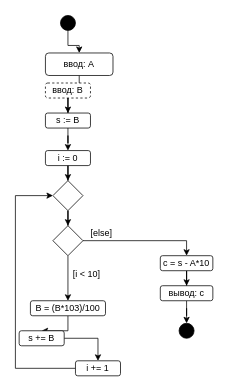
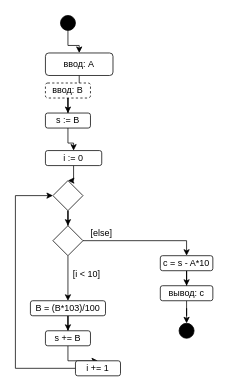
  <mxCell id="0" />
  <mxCell id="1" parent="0" />
  <mxCell id="2" style="edgeStyle=orthogonalEdgeStyle;rounded=0;orthogonalLoop=1;jettySize=auto;html=1;entryX=0.5;entryY=0;entryDx=0;entryDy=0;" edge="1" parent="1" source="3" target="5"><mxGeometry relative="1" as="geometry" /></mxCell>
  <mxCell id="3" value="" style="ellipse;whiteSpace=wrap;html=1;aspect=fixed;fillColor=#000000;" vertex="1" parent="1"><mxGeometry x="80" y="20" width="20" height="20" as="geometry" /></mxCell>
  <mxCell id="4" style="edgeStyle=orthogonalEdgeStyle;rounded=0;orthogonalLoop=1;jettySize=auto;html=1;entryX=0.5;entryY=0;entryDx=0;entryDy=0;" edge="1" parent="1" source="5" target="7"><mxGeometry relative="1" as="geometry" /></mxCell>
  <mxCell id="5" value="ввод: A" style="rounded=1;whiteSpace=wrap;html=1;" vertex="1" parent="1"><mxGeometry x="60" y="70" width="90" height="30" as="geometry" /></mxCell>
  <mxCell id="6" style="edgeStyle=orthogonalEdgeStyle;rounded=0;orthogonalLoop=1;jettySize=auto;html=1;entryX=0.5;entryY=0;entryDx=0;entryDy=0;" edge="1" parent="1" source="7" target="9"><mxGeometry relative="1" as="geometry" /></mxCell>
  <mxCell id="7" value="ввод: B" style="rounded=1;whiteSpace=wrap;html=1;dashed=1;" vertex="1" parent="1"><mxGeometry x="60" y="110" width="60" height="20" as="geometry" /></mxCell>
  <mxCell id="8" style="edgeStyle=orthogonalEdgeStyle;rounded=0;orthogonalLoop=1;jettySize=auto;html=1;entryX=0.5;entryY=0;entryDx=0;entryDy=0;" edge="1" parent="1" source="9" target="16"><mxGeometry relative="1" as="geometry" /></mxCell>
  <mxCell id="9" value="s := B" style="rounded=1;whiteSpace=wrap;html=1;" vertex="1" parent="1"><mxGeometry x="60" y="150" width="60" height="20" as="geometry" /></mxCell>
  <mxCell id="10" style="edgeStyle=orthogonalEdgeStyle;rounded=0;orthogonalLoop=1;jettySize=auto;html=1;entryX=0.5;entryY=0;entryDx=0;entryDy=0;" edge="1" parent="1" source="11" target="14"><mxGeometry relative="1" as="geometry" /></mxCell>
  <mxCell id="11" value="" style="rhombus;whiteSpace=wrap;html=1;" vertex="1" parent="1"><mxGeometry x="70" y="240" width="40" height="40" as="geometry" /></mxCell>
  <mxCell id="12" style="edgeStyle=orthogonalEdgeStyle;rounded=0;orthogonalLoop=1;jettySize=auto;html=1;entryX=0.5;entryY=0;entryDx=0;entryDy=0;" edge="1" parent="1" source="14" target="19"><mxGeometry relative="1" as="geometry"><mxPoint x="-20" y="350" as="targetPoint" /></mxGeometry></mxCell>
  <mxCell id="13" style="edgeStyle=orthogonalEdgeStyle;rounded=0;orthogonalLoop=1;jettySize=auto;html=1;entryX=0.5;entryY=0;entryDx=0;entryDy=0;" edge="1" parent="1" source="14" target="26"><mxGeometry relative="1" as="geometry"><mxPoint x="190" y="320" as="targetPoint" /></mxGeometry></mxCell>
  <mxCell id="14" value="" style="rhombus;whiteSpace=wrap;html=1;" vertex="1" parent="1"><mxGeometry x="70" y="300" width="40" height="40" as="geometry" /></mxCell>
  <mxCell id="15" style="edgeStyle=orthogonalEdgeStyle;rounded=0;orthogonalLoop=1;jettySize=auto;html=1;entryX=0.5;entryY=0;entryDx=0;entryDy=0;" edge="1" parent="1" source="16" target="11"><mxGeometry relative="1" as="geometry" /></mxCell>
- <mxCell id="16" value="i := 0" style="rounded=1;whiteSpace=wrap;html=1;" vertex="1" parent="1"><mxGeometry x="60" y="200" width="60" height="20" as="geometry" /></mxCell>
+ <mxCell id="16" value="i := 0" style="rounded=1;whiteSpace=wrap;html=1;" vertex="1" parent="1"><mxGeometry x="60" y="200" width="75" height="20" as="geometry" /></mxCell>
  <mxCell id="17" value="[i &amp;lt; 10]" style="text;html=1;strokeColor=none;fillColor=none;align=center;verticalAlign=middle;whiteSpace=wrap;rounded=0;" vertex="1" parent="1"><mxGeometry x="90" y="360" width="50" height="10" as="geometry" /></mxCell>
  <mxCell id="18" style="edgeStyle=orthogonalEdgeStyle;rounded=0;orthogonalLoop=1;jettySize=auto;html=1;entryX=0.5;entryY=0;entryDx=0;entryDy=0;" edge="1" parent="1" source="19" target="22"><mxGeometry relative="1" as="geometry" /></mxCell>
  <mxCell id="19" value="B = (B*103)/100" style="rounded=1;whiteSpace=wrap;html=1;" vertex="1" parent="1"><mxGeometry x="40" y="400" width="100" height="20" as="geometry" /></mxCell>
  <mxCell id="20" value="[else]" style="text;html=1;strokeColor=none;fillColor=none;align=center;verticalAlign=middle;whiteSpace=wrap;rounded=0;" vertex="1" parent="1"><mxGeometry x="110" y="305" width="50" height="10" as="geometry" /></mxCell>
  <mxCell id="21" style="edgeStyle=orthogonalEdgeStyle;rounded=0;orthogonalLoop=1;jettySize=auto;html=1;entryX=0.5;entryY=0;entryDx=0;entryDy=0;" edge="1" parent="1" source="22" target="24"><mxGeometry relative="1" as="geometry" /></mxCell>
- <mxCell id="22" value="s += B" style="rounded=1;whiteSpace=wrap;html=1;" vertex="1" parent="1"><mxGeometry x="25" y="440" width="60" height="20" as="geometry" /></mxCell>
+ <mxCell id="22" value="s += B" style="rounded=1;whiteSpace=wrap;html=1;" vertex="1" parent="1"><mxGeometry x="60" y="440" width="60" height="20" as="geometry" /></mxCell>
  <mxCell id="23" style="edgeStyle=orthogonalEdgeStyle;rounded=0;orthogonalLoop=1;jettySize=auto;html=1;entryX=0;entryY=0.5;entryDx=0;entryDy=0;" edge="1" parent="1" source="24" target="11"><mxGeometry relative="1" as="geometry"><Array as="points"><mxPoint x="20" y="490" /><mxPoint x="20" y="260" /></Array></mxGeometry></mxCell>
  <mxCell id="24" value="i += 1" style="rounded=1;whiteSpace=wrap;html=1;" vertex="1" parent="1"><mxGeometry x="100" y="480" width="60" height="20" as="geometry" /></mxCell>
  <mxCell id="25" style="edgeStyle=orthogonalEdgeStyle;rounded=0;orthogonalLoop=1;jettySize=auto;html=1;entryX=0.5;entryY=0;entryDx=0;entryDy=0;" edge="1" parent="1" source="26" target="28"><mxGeometry relative="1" as="geometry" /></mxCell>
  <mxCell id="26" value="c = s - A*10" style="rounded=1;whiteSpace=wrap;html=1;" vertex="1" parent="1"><mxGeometry x="213" y="340" width="70" height="20" as="geometry" /></mxCell>
  <mxCell id="27" style="edgeStyle=orthogonalEdgeStyle;rounded=0;orthogonalLoop=1;jettySize=auto;html=1;entryX=0.5;entryY=0;entryDx=0;entryDy=0;" edge="1" parent="1" source="28" target="29"><mxGeometry relative="1" as="geometry" /></mxCell>
  <mxCell id="28" value="вывод: c" style="rounded=1;whiteSpace=wrap;html=1;" vertex="1" parent="1"><mxGeometry x="213" y="380" width="70" height="20" as="geometry" /></mxCell>
  <mxCell id="29" value="" style="ellipse;whiteSpace=wrap;html=1;aspect=fixed;fillColor=#000000;" vertex="1" parent="1"><mxGeometry x="238" y="430" width="20" height="20" as="geometry" /></mxCell>
